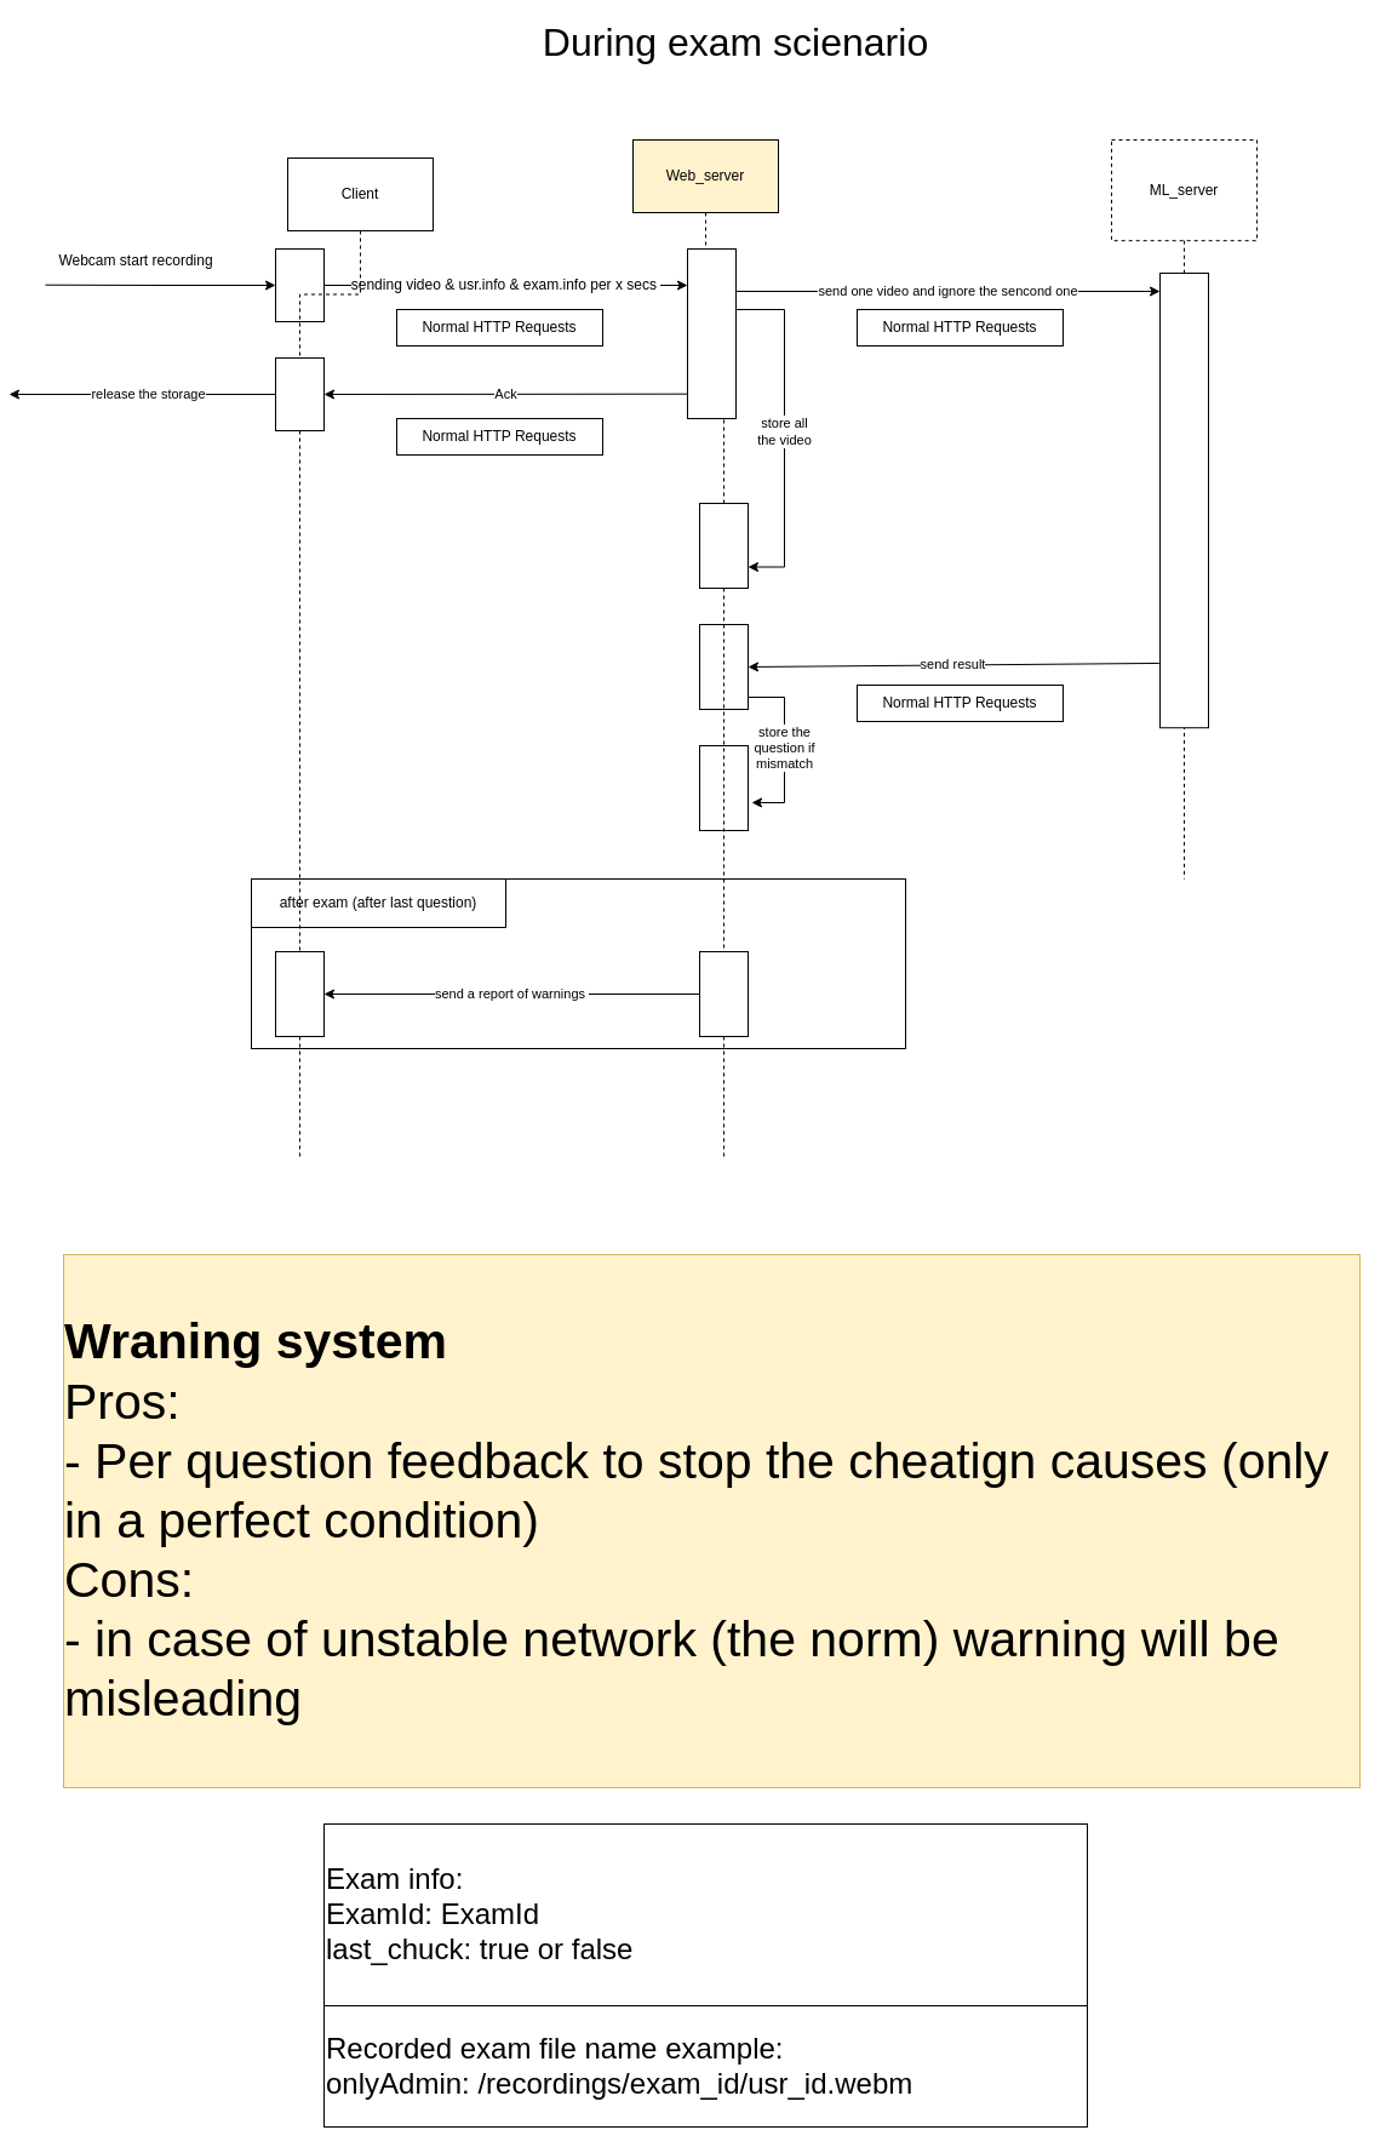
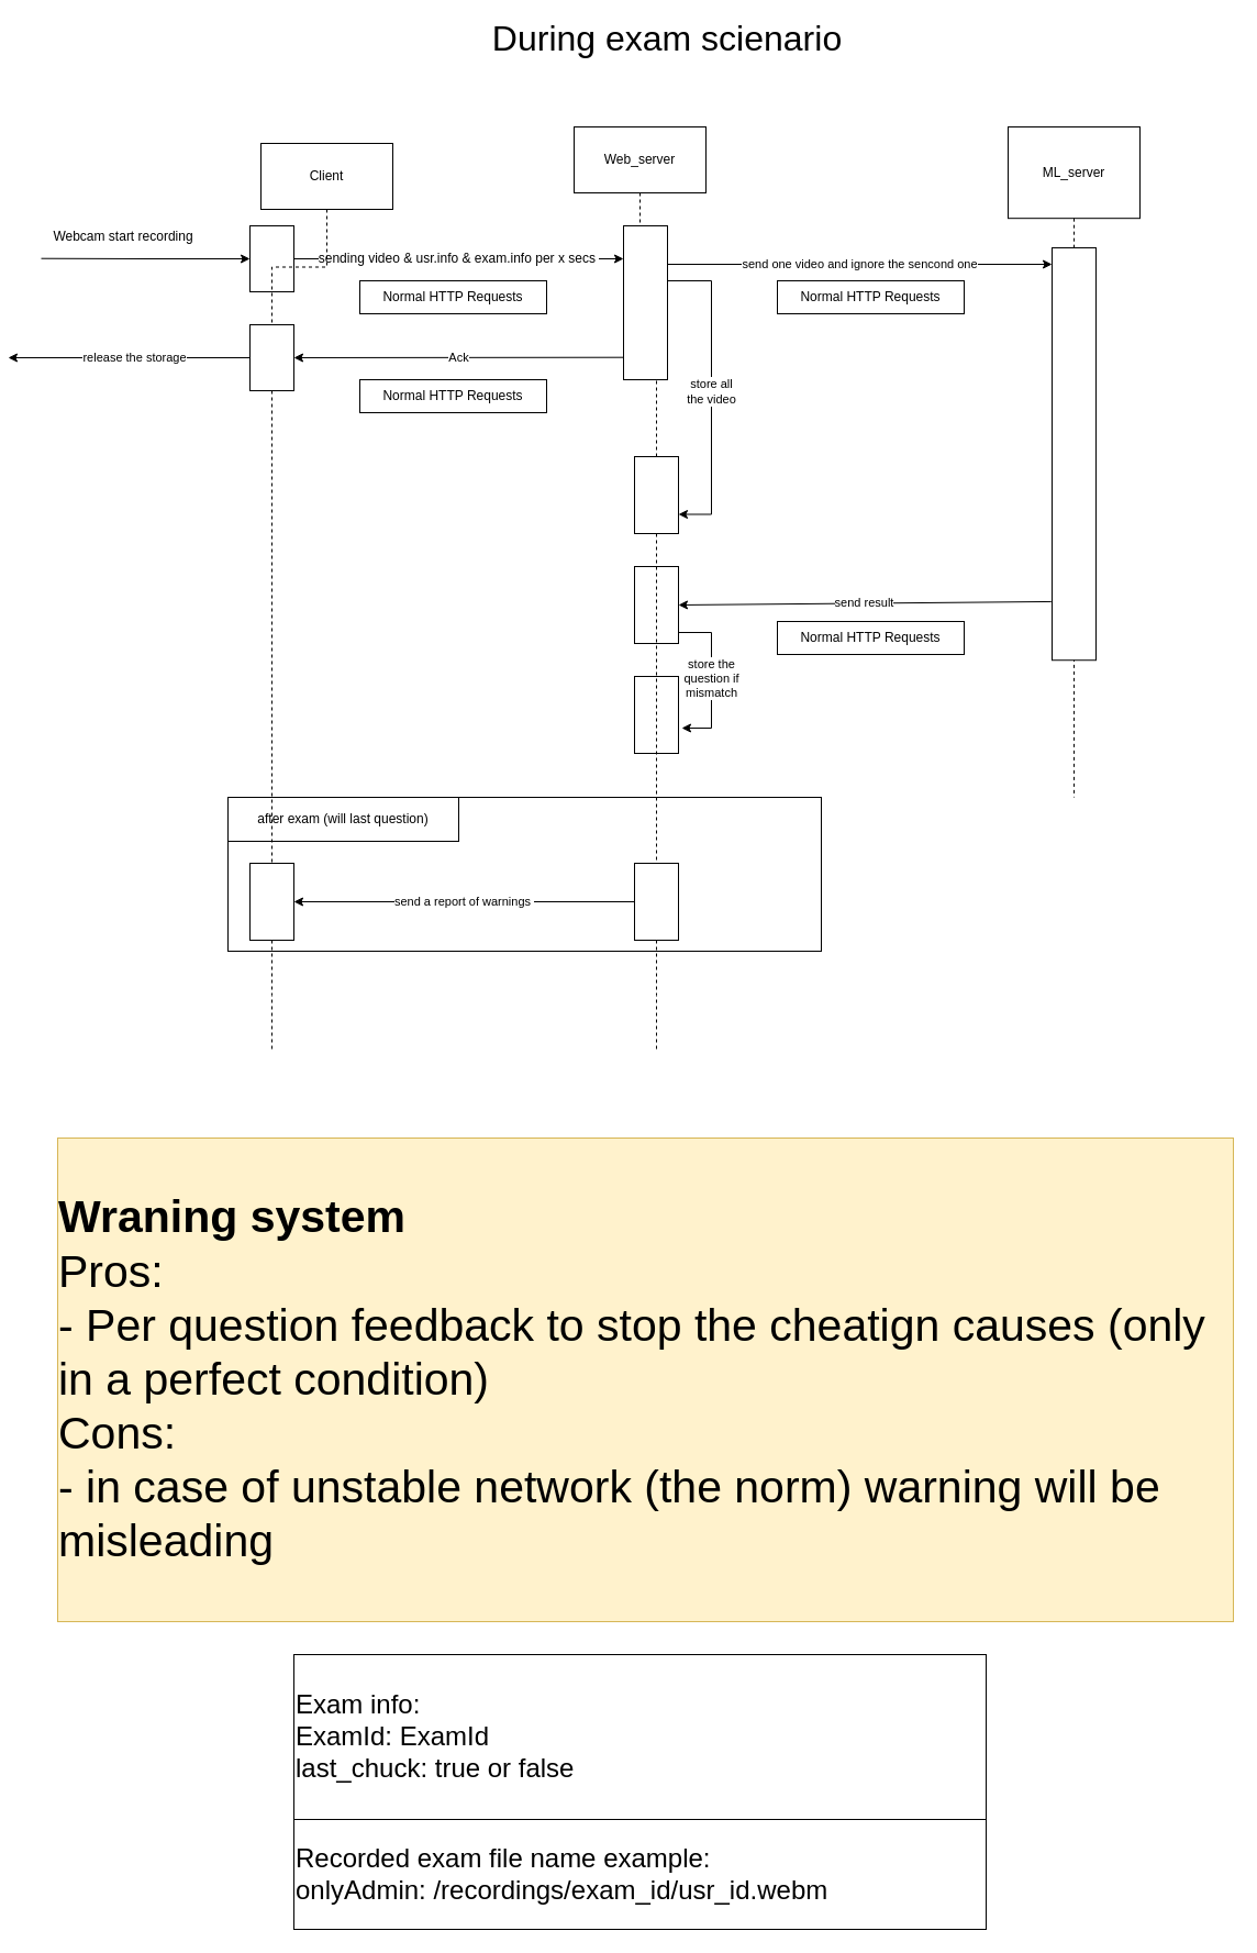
  <mxCell id="0" />
  <mxCell id="1" parent="0" />
  <mxCell id="2" value="" style="rounded=0;whiteSpace=wrap;html=1;" parent="1" vertex="1"><mxGeometry x="190" y="725" width="540" height="140" as="geometry" /></mxCell>
  <mxCell id="3" value="&lt;font style=&quot;font-size: 32px&quot;&gt;During exam scienario&lt;/font&gt;" style="text;html=1;strokeColor=none;fillColor=none;align=center;verticalAlign=middle;whiteSpace=wrap;rounded=0;" parent="1" vertex="1"><mxGeometry x="395" y="20" width="390" height="30" as="geometry" /></mxCell>
  <mxCell id="4" value="&lt;font style=&quot;font-size: 12px&quot;&gt;sending video &amp;amp; usr.info &amp;amp; exam.info per x secs&amp;nbsp;&lt;/font&gt;" style="edgeStyle=orthogonalEdgeStyle;rounded=0;orthogonalLoop=1;jettySize=auto;html=1;endArrow=classic;endFill=1;" parent="1" source="26" edge="1"><mxGeometry relative="1" as="geometry"><mxPoint x="550" y="235" as="targetPoint" /></mxGeometry></mxCell>
  <mxCell id="5" value="Webcam start recording" style="text;html=1;strokeColor=none;fillColor=none;align=center;verticalAlign=middle;whiteSpace=wrap;rounded=0;" parent="1" vertex="1"><mxGeometry x="30" y="205" width="130" height="20" as="geometry" /></mxCell>
  <mxCell id="6" value="" style="group" parent="1" vertex="1" connectable="0"><mxGeometry x="505" y="115" width="120" height="440" as="geometry" /></mxCell>
- <mxCell id="7" value="Web_server" style="rounded=0;whiteSpace=wrap;html=1;fillColor=#fff2cc;" parent="6" vertex="1"><mxGeometry width="120" height="60" as="geometry" /></mxCell>
+ <mxCell id="7" value="Web_server" style="rounded=0;whiteSpace=wrap;html=1;" parent="6" vertex="1"><mxGeometry width="120" height="60" as="geometry" /></mxCell>
  <mxCell id="8" value="store all&lt;br&gt;the video" style="edgeStyle=orthogonalEdgeStyle;rounded=0;orthogonalLoop=1;jettySize=auto;html=1;entryX=1;entryY=0.75;entryDx=0;entryDy=0;startArrow=none;startFill=0;endArrow=classic;endFill=1;" parent="6" source="11" target="9" edge="1"><mxGeometry relative="1" as="geometry"><Array as="points"><mxPoint x="125" y="140" /><mxPoint x="125" y="352" /></Array></mxGeometry></mxCell>
  <mxCell id="9" value="&lt;span style=&quot;color: rgba(0 , 0 , 0 , 0) ; font-family: monospace ; font-size: 0px&quot;&gt;%3CmxGraphModel%3E%3Croot%3E%3CmxCell%20id%3D%220%22%2F%3E%3CmxCell%20id%3D%221%22%20parent%3D%220%22%2F%3E%3CmxCell%20id%3D%222%22%20value%3D%22%22%20style%3D%22rounded%3D0%3BwhiteSpace%3Dwrap%3Bhtml%3D1%3B%22%20vertex%3D%221%22%20parent%3D%221%22%3E%3CmxGeometry%20x%3D%22240%22%20y%3D%22240%22%20width%3D%2240%22%20height%3D%2260%22%20as%3D%22geometry%22%2F%3E%3C%2FmxCell%3E%3C%2Froot%3E%3C%2FmxGraphModel%3E&lt;/span&gt;" style="rounded=0;whiteSpace=wrap;html=1;" parent="6" vertex="1"><mxGeometry x="55" y="300" width="40" height="70" as="geometry" /></mxCell>
  <mxCell id="10" style="edgeStyle=orthogonalEdgeStyle;rounded=0;orthogonalLoop=1;jettySize=auto;html=1;endArrow=none;endFill=0;dashed=1;" parent="6" source="7" target="9" edge="1"><mxGeometry relative="1" as="geometry"><mxPoint x="600" y="430" as="targetPoint" /><mxPoint x="595" y="210" as="sourcePoint" /></mxGeometry></mxCell>
  <mxCell id="11" value="" style="rounded=0;whiteSpace=wrap;html=1;" parent="6" vertex="1"><mxGeometry x="45" y="90" width="40" height="140" as="geometry" /></mxCell>
  <mxCell id="12" value="" style="rounded=0;whiteSpace=wrap;html=1;" parent="6" vertex="1"><mxGeometry x="55" y="400" width="40" height="70" as="geometry" /></mxCell>
  <mxCell id="13" value="" style="group" parent="1" vertex="1" connectable="0"><mxGeometry x="170" y="115" width="380" height="440" as="geometry" /></mxCell>
  <mxCell id="14" value="Client" style="rounded=0;whiteSpace=wrap;html=1;" parent="13" vertex="1"><mxGeometry x="50" y="15" width="120" height="60" as="geometry" /></mxCell>
  <mxCell id="15" value="release the storage" style="edgeStyle=orthogonalEdgeStyle;rounded=0;orthogonalLoop=1;jettySize=auto;html=1;startArrow=none;startFill=0;endArrow=classic;endFill=1;" parent="13" edge="1"><mxGeometry relative="1" as="geometry"><mxPoint x="-180" y="210" as="targetPoint" /><mxPoint x="50" y="210" as="sourcePoint" /></mxGeometry></mxCell>
  <mxCell id="16" value="Normal HTTP Requests" style="rounded=0;whiteSpace=wrap;html=1;" parent="13" vertex="1"><mxGeometry x="140" y="140" width="170" height="30" as="geometry" /></mxCell>
  <mxCell id="17" value="Normal HTTP Requests" style="rounded=0;whiteSpace=wrap;html=1;" parent="13" vertex="1"><mxGeometry x="140" y="230" width="170" height="30" as="geometry" /></mxCell>
  <mxCell id="18" value="" style="group" parent="1" vertex="1" connectable="0"><mxGeometry x="900" y="115" width="120" height="610" as="geometry" /></mxCell>
  <mxCell id="19" style="edgeStyle=orthogonalEdgeStyle;rounded=0;orthogonalLoop=1;jettySize=auto;html=1;endArrow=none;endFill=0;dashed=1;" parent="18" edge="1"><mxGeometry relative="1" as="geometry"><mxPoint x="60" y="610" as="targetPoint" /><mxPoint x="60" y="471.364" as="sourcePoint" /></mxGeometry></mxCell>
- <mxCell id="20" value="ML_server" style="rounded=0;whiteSpace=wrap;html=1;dashed=1;" parent="18" vertex="1"><mxGeometry width="120" height="83.182" as="geometry" /></mxCell>
+ <mxCell id="20" value="ML_server" style="rounded=0;whiteSpace=wrap;html=1;" parent="18" vertex="1"><mxGeometry width="120" height="83.182" as="geometry" /></mxCell>
  <mxCell id="21" style="edgeStyle=orthogonalEdgeStyle;rounded=0;orthogonalLoop=1;jettySize=auto;html=1;endArrow=none;endFill=0;dashed=1;" parent="18" source="20" edge="1"><mxGeometry relative="1" as="geometry"><mxPoint x="60" y="374.318" as="targetPoint" /><mxPoint x="990" y="291.136" as="sourcePoint" /></mxGeometry></mxCell>
  <mxCell id="22" value="" style="rounded=0;whiteSpace=wrap;html=1;" parent="18" vertex="1"><mxGeometry x="40" y="110" width="40" height="375.23" as="geometry" /></mxCell>
  <mxCell id="23" style="edgeStyle=orthogonalEdgeStyle;rounded=0;orthogonalLoop=1;jettySize=auto;html=1;exitX=0;exitY=0.5;exitDx=0;exitDy=0;endArrow=none;endFill=0;startArrow=classic;startFill=1;" parent="1" source="26" edge="1"><mxGeometry relative="1" as="geometry"><mxPoint x="20" y="234.714" as="targetPoint" /></mxGeometry></mxCell>
  <mxCell id="24" value="send one video and ignore the sencond one" style="edgeStyle=orthogonalEdgeStyle;rounded=0;orthogonalLoop=1;jettySize=auto;html=1;startArrow=none;startFill=0;endArrow=classic;endFill=1;" parent="1" source="11" edge="1"><mxGeometry relative="1" as="geometry"><mxPoint x="940" y="240" as="targetPoint" /><Array as="points"><mxPoint x="660" y="240" /><mxPoint x="660" y="240" /></Array></mxGeometry></mxCell>
  <mxCell id="25" style="edgeStyle=orthogonalEdgeStyle;rounded=0;orthogonalLoop=1;jettySize=auto;html=1;endArrow=none;endFill=0;dashed=1;" parent="1" source="41" edge="1"><mxGeometry relative="1" as="geometry"><mxPoint x="230" y="955" as="targetPoint" /><mxPoint x="430" y="325" as="sourcePoint" /></mxGeometry></mxCell>
  <mxCell id="26" value="" style="rounded=0;whiteSpace=wrap;html=1;" parent="1" vertex="1"><mxGeometry x="210" y="205" width="40" height="60" as="geometry" /></mxCell>
  <mxCell id="27" value="Normal HTTP Requests" style="rounded=0;whiteSpace=wrap;html=1;" parent="1" vertex="1"><mxGeometry x="690" y="255" width="170" height="30" as="geometry" /></mxCell>
  <mxCell id="28" value="send result" style="endArrow=classic;html=1;exitX=-0.018;exitY=0.858;exitDx=0;exitDy=0;exitPerimeter=0;entryX=1;entryY=0.5;entryDx=0;entryDy=0;" parent="1" source="22" target="12" edge="1"><mxGeometry width="50" height="50" relative="1" as="geometry"><mxPoint x="770" y="455" as="sourcePoint" /><mxPoint x="820" y="405" as="targetPoint" /></mxGeometry></mxCell>
  <mxCell id="29" value="Normal HTTP Requests" style="rounded=0;whiteSpace=wrap;html=1;" parent="1" vertex="1"><mxGeometry x="690" y="565" width="170" height="30" as="geometry" /></mxCell>
  <mxCell id="30" value="&lt;div style=&quot;text-align: left ; font-size: 41px&quot;&gt;&lt;font style=&quot;font-size: 41px&quot;&gt;&lt;b&gt;Wraning system&lt;/b&gt;&lt;/font&gt;&lt;/div&gt;&lt;font style=&quot;font-size: 41px&quot;&gt;&lt;div style=&quot;text-align: left&quot;&gt;&lt;span&gt;Pros:&lt;/span&gt;&lt;/div&gt;&lt;div style=&quot;text-align: left&quot;&gt;&lt;span&gt;- Per question feedback to stop the cheatign causes (only in a perfect condition)&lt;/span&gt;&lt;/div&gt;&lt;div style=&quot;text-align: left&quot;&gt;&lt;span&gt;Cons:&amp;nbsp;&lt;/span&gt;&lt;/div&gt;&lt;div style=&quot;text-align: left&quot;&gt;- in case of unstable network (the norm) warning will be misleading&lt;/div&gt;&lt;/font&gt;" style="rounded=0;whiteSpace=wrap;html=1;fillColor=#fff2cc;strokeColor=#d6b656;" parent="1" vertex="1"><mxGeometry x="35" y="1035" width="1070" height="440" as="geometry" /></mxCell>
  <mxCell id="31" value="" style="rounded=0;whiteSpace=wrap;html=1;" parent="1" vertex="1"><mxGeometry x="210" y="295" width="40" height="60" as="geometry" /></mxCell>
  <mxCell id="32" style="edgeStyle=orthogonalEdgeStyle;rounded=0;orthogonalLoop=1;jettySize=auto;html=1;endArrow=none;endFill=0;dashed=1;" parent="1" source="14" target="31" edge="1"><mxGeometry relative="1" as="geometry"><mxPoint x="230" y="545" as="targetPoint" /><mxPoint x="230" y="175" as="sourcePoint" /></mxGeometry></mxCell>
  <mxCell id="33" value="Ack" style="endArrow=classic;html=1;exitX=0.004;exitY=0.855;exitDx=0;exitDy=0;exitPerimeter=0;entryX=1;entryY=0.5;entryDx=0;entryDy=0;" parent="1" source="11" target="31" edge="1"><mxGeometry width="50" height="50" relative="1" as="geometry"><mxPoint x="550" y="295" as="sourcePoint" /><mxPoint x="260" y="325" as="targetPoint" /></mxGeometry></mxCell>
  <mxCell id="34" value="&lt;span style=&quot;color: rgba(0 , 0 , 0 , 0) ; font-family: monospace ; font-size: 0px&quot;&gt;%3CmxGraphModel%3E%3Croot%3E%3CmxCell%20id%3D%220%22%2F%3E%3CmxCell%20id%3D%221%22%20parent%3D%220%22%2F%3E%3CmxCell%20id%3D%222%22%20value%3D%22%22%20style%3D%22rounded%3D0%3BwhiteSpace%3Dwrap%3Bhtml%3D1%3B%22%20vertex%3D%221%22%20parent%3D%221%22%3E%3CmxGeometry%20x%3D%22240%22%20y%3D%22240%22%20width%3D%2240%22%20height%3D%2260%22%20as%3D%22geometry%22%2F%3E%3C%2FmxCell%3E%3C%2Froot%3E%3C%2FmxGraphModel%3E&lt;/span&gt;" style="rounded=0;whiteSpace=wrap;html=1;" parent="1" vertex="1"><mxGeometry x="560" y="615" width="40" height="70" as="geometry" /></mxCell>
  <mxCell id="35" value="store the &lt;br&gt;question if &lt;br&gt;mismatch" style="edgeStyle=orthogonalEdgeStyle;rounded=0;orthogonalLoop=1;jettySize=auto;html=1;entryX=1.075;entryY=0.671;entryDx=0;entryDy=0;entryPerimeter=0;startArrow=none;startFill=0;endArrow=classic;endFill=1;" parent="1" source="12" target="34" edge="1"><mxGeometry relative="1" as="geometry"><Array as="points"><mxPoint x="630" y="575" /><mxPoint x="630" y="662" /></Array></mxGeometry></mxCell>
  <mxCell id="36" style="edgeStyle=orthogonalEdgeStyle;rounded=0;orthogonalLoop=1;jettySize=auto;html=1;endArrow=none;endFill=0;dashed=1;" parent="1" source="39" edge="1"><mxGeometry relative="1" as="geometry"><mxPoint x="580" y="955" as="targetPoint" /><mxPoint x="580" y="485" as="sourcePoint" /></mxGeometry></mxCell>
- <mxCell id="37" value="after exam (after last question)" style="rounded=0;whiteSpace=wrap;html=1;" parent="1" vertex="1"><mxGeometry x="190" y="725" width="210" height="40" as="geometry" /></mxCell>
+ <mxCell id="37" value="after exam (will last question)" style="rounded=0;whiteSpace=wrap;html=1;" parent="1" vertex="1"><mxGeometry x="190" y="725" width="210" height="40" as="geometry" /></mxCell>
  <mxCell id="38" value="send a report of warnings&amp;nbsp;" style="edgeStyle=orthogonalEdgeStyle;rounded=0;orthogonalLoop=1;jettySize=auto;html=1;entryX=1;entryY=0.5;entryDx=0;entryDy=0;startArrow=none;startFill=0;endArrow=classic;endFill=1;" parent="1" source="39" target="41" edge="1"><mxGeometry relative="1" as="geometry" /></mxCell>
  <mxCell id="39" value="&lt;span style=&quot;color: rgba(0 , 0 , 0 , 0) ; font-family: monospace ; font-size: 0px&quot;&gt;%3CmxGraphModel%3E%3Croot%3E%3CmxCell%20id%3D%220%22%2F%3E%3CmxCell%20id%3D%221%22%20parent%3D%220%22%2F%3E%3CmxCell%20id%3D%222%22%20value%3D%22%22%20style%3D%22rounded%3D0%3BwhiteSpace%3Dwrap%3Bhtml%3D1%3B%22%20vertex%3D%221%22%20parent%3D%221%22%3E%3CmxGeometry%20x%3D%22240%22%20y%3D%22240%22%20width%3D%2240%22%20height%3D%2260%22%20as%3D%22geometry%22%2F%3E%3C%2FmxCell%3E%3C%2Froot%3E%3C%2FmxGraphModel%3E&lt;/span&gt;" style="rounded=0;whiteSpace=wrap;html=1;" parent="1" vertex="1"><mxGeometry x="560" y="785" width="40" height="70" as="geometry" /></mxCell>
  <mxCell id="40" style="edgeStyle=orthogonalEdgeStyle;rounded=0;orthogonalLoop=1;jettySize=auto;html=1;endArrow=none;endFill=0;dashed=1;" parent="1" source="9" target="39" edge="1"><mxGeometry relative="1" as="geometry"><mxPoint x="580" y="955" as="targetPoint" /><mxPoint x="580" y="485" as="sourcePoint" /></mxGeometry></mxCell>
  <mxCell id="41" value="&lt;span style=&quot;color: rgba(0 , 0 , 0 , 0) ; font-family: monospace ; font-size: 0px&quot;&gt;%3CmxGraphModel%3E%3Croot%3E%3CmxCell%20id%3D%220%22%2F%3E%3CmxCell%20id%3D%221%22%20parent%3D%220%22%2F%3E%3CmxCell%20id%3D%222%22%20value%3D%22%22%20style%3D%22rounded%3D0%3BwhiteSpace%3Dwrap%3Bhtml%3D1%3B%22%20vertex%3D%221%22%20parent%3D%221%22%3E%3CmxGeometry%20x%3D%22240%22%20y%3D%22240%22%20width%3D%2240%22%20height%3D%2260%22%20as%3D%22geometry%22%2F%3E%3C%2FmxCell%3E%3C%2Froot%3E%3C%2FmxGraphModel%3E&lt;/span&gt;" style="rounded=0;whiteSpace=wrap;html=1;" parent="1" vertex="1"><mxGeometry x="210" y="785" width="40" height="70" as="geometry" /></mxCell>
  <mxCell id="42" style="edgeStyle=orthogonalEdgeStyle;rounded=0;orthogonalLoop=1;jettySize=auto;html=1;endArrow=none;endFill=0;dashed=1;" parent="1" source="31" target="41" edge="1"><mxGeometry relative="1" as="geometry"><mxPoint x="230" y="955" as="targetPoint" /><mxPoint x="230" y="355" as="sourcePoint" /></mxGeometry></mxCell>
  <mxCell id="43" value="&lt;font style=&quot;font-size: 24px&quot;&gt;Exam info:&lt;br&gt;ExamId: ExamId&lt;br&gt;last_chuck: true or false&lt;br&gt;&lt;/font&gt;" style="rounded=0;whiteSpace=wrap;html=1;align=left;" parent="1" vertex="1"><mxGeometry x="250" y="1505" width="630" height="150" as="geometry" /></mxCell>
  <mxCell id="44" value="&lt;font style=&quot;font-size: 24px&quot;&gt;Recorded exam file name example:&lt;br&gt;onlyAdmin: /recordings/exam_id/usr_id.webm&lt;br&gt;&lt;/font&gt;" style="rounded=0;whiteSpace=wrap;html=1;align=left;" parent="1" vertex="1"><mxGeometry x="250" y="1655" width="630" height="100" as="geometry" /></mxCell>
